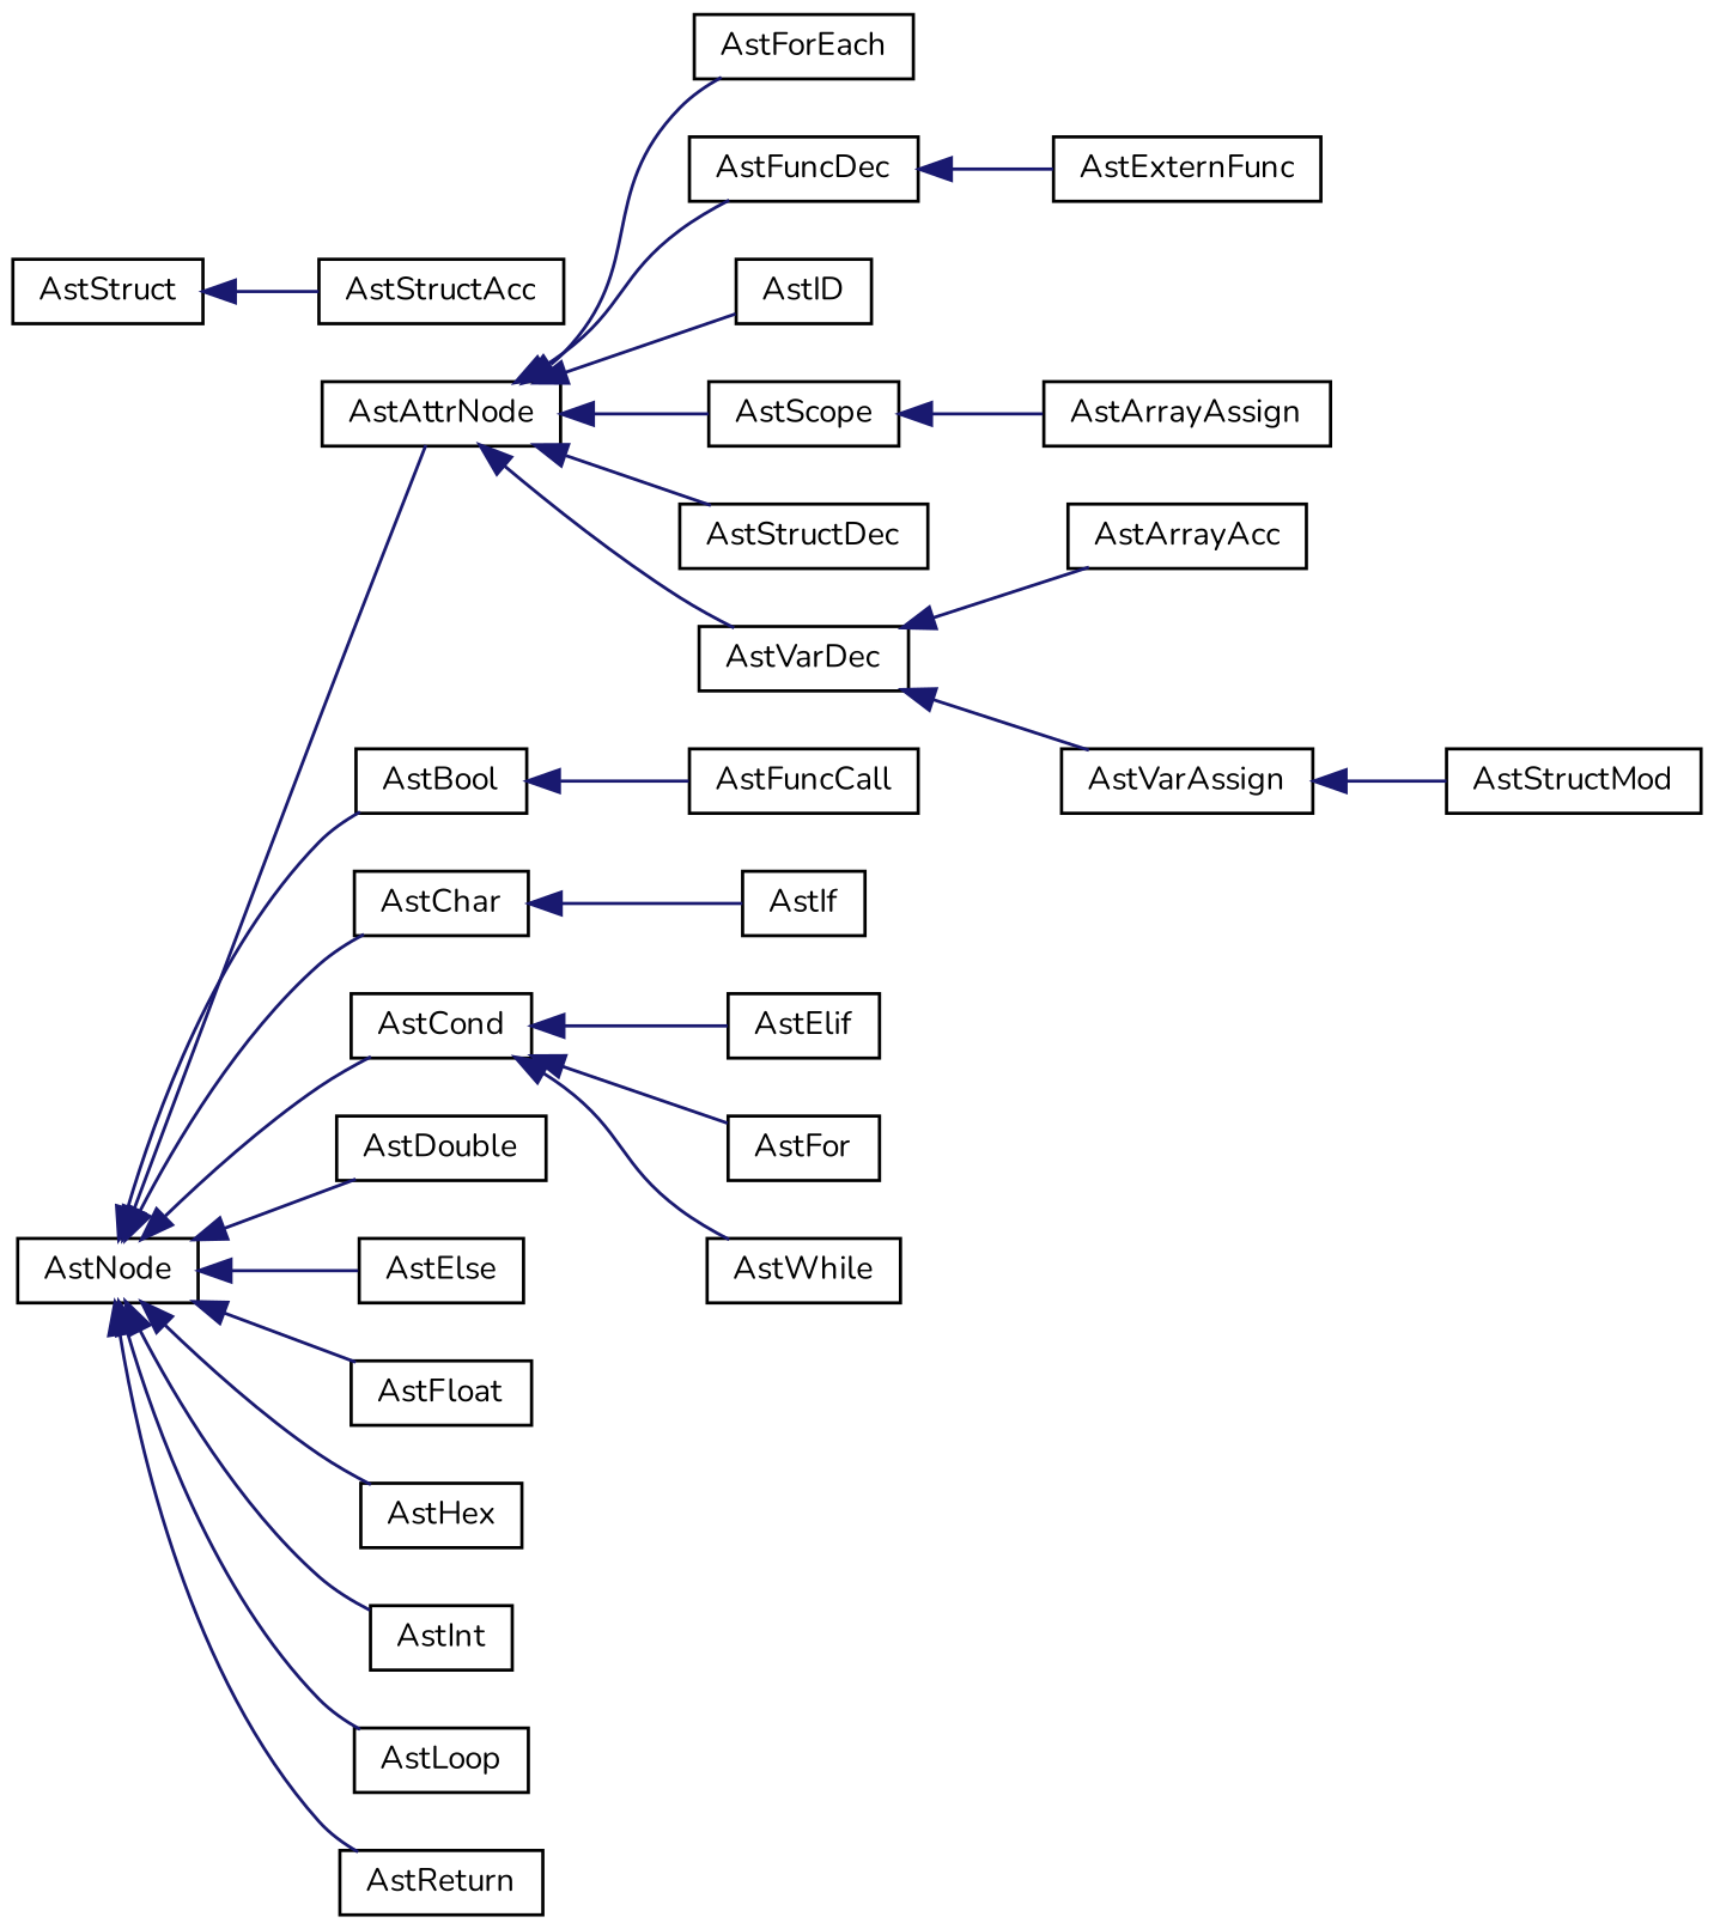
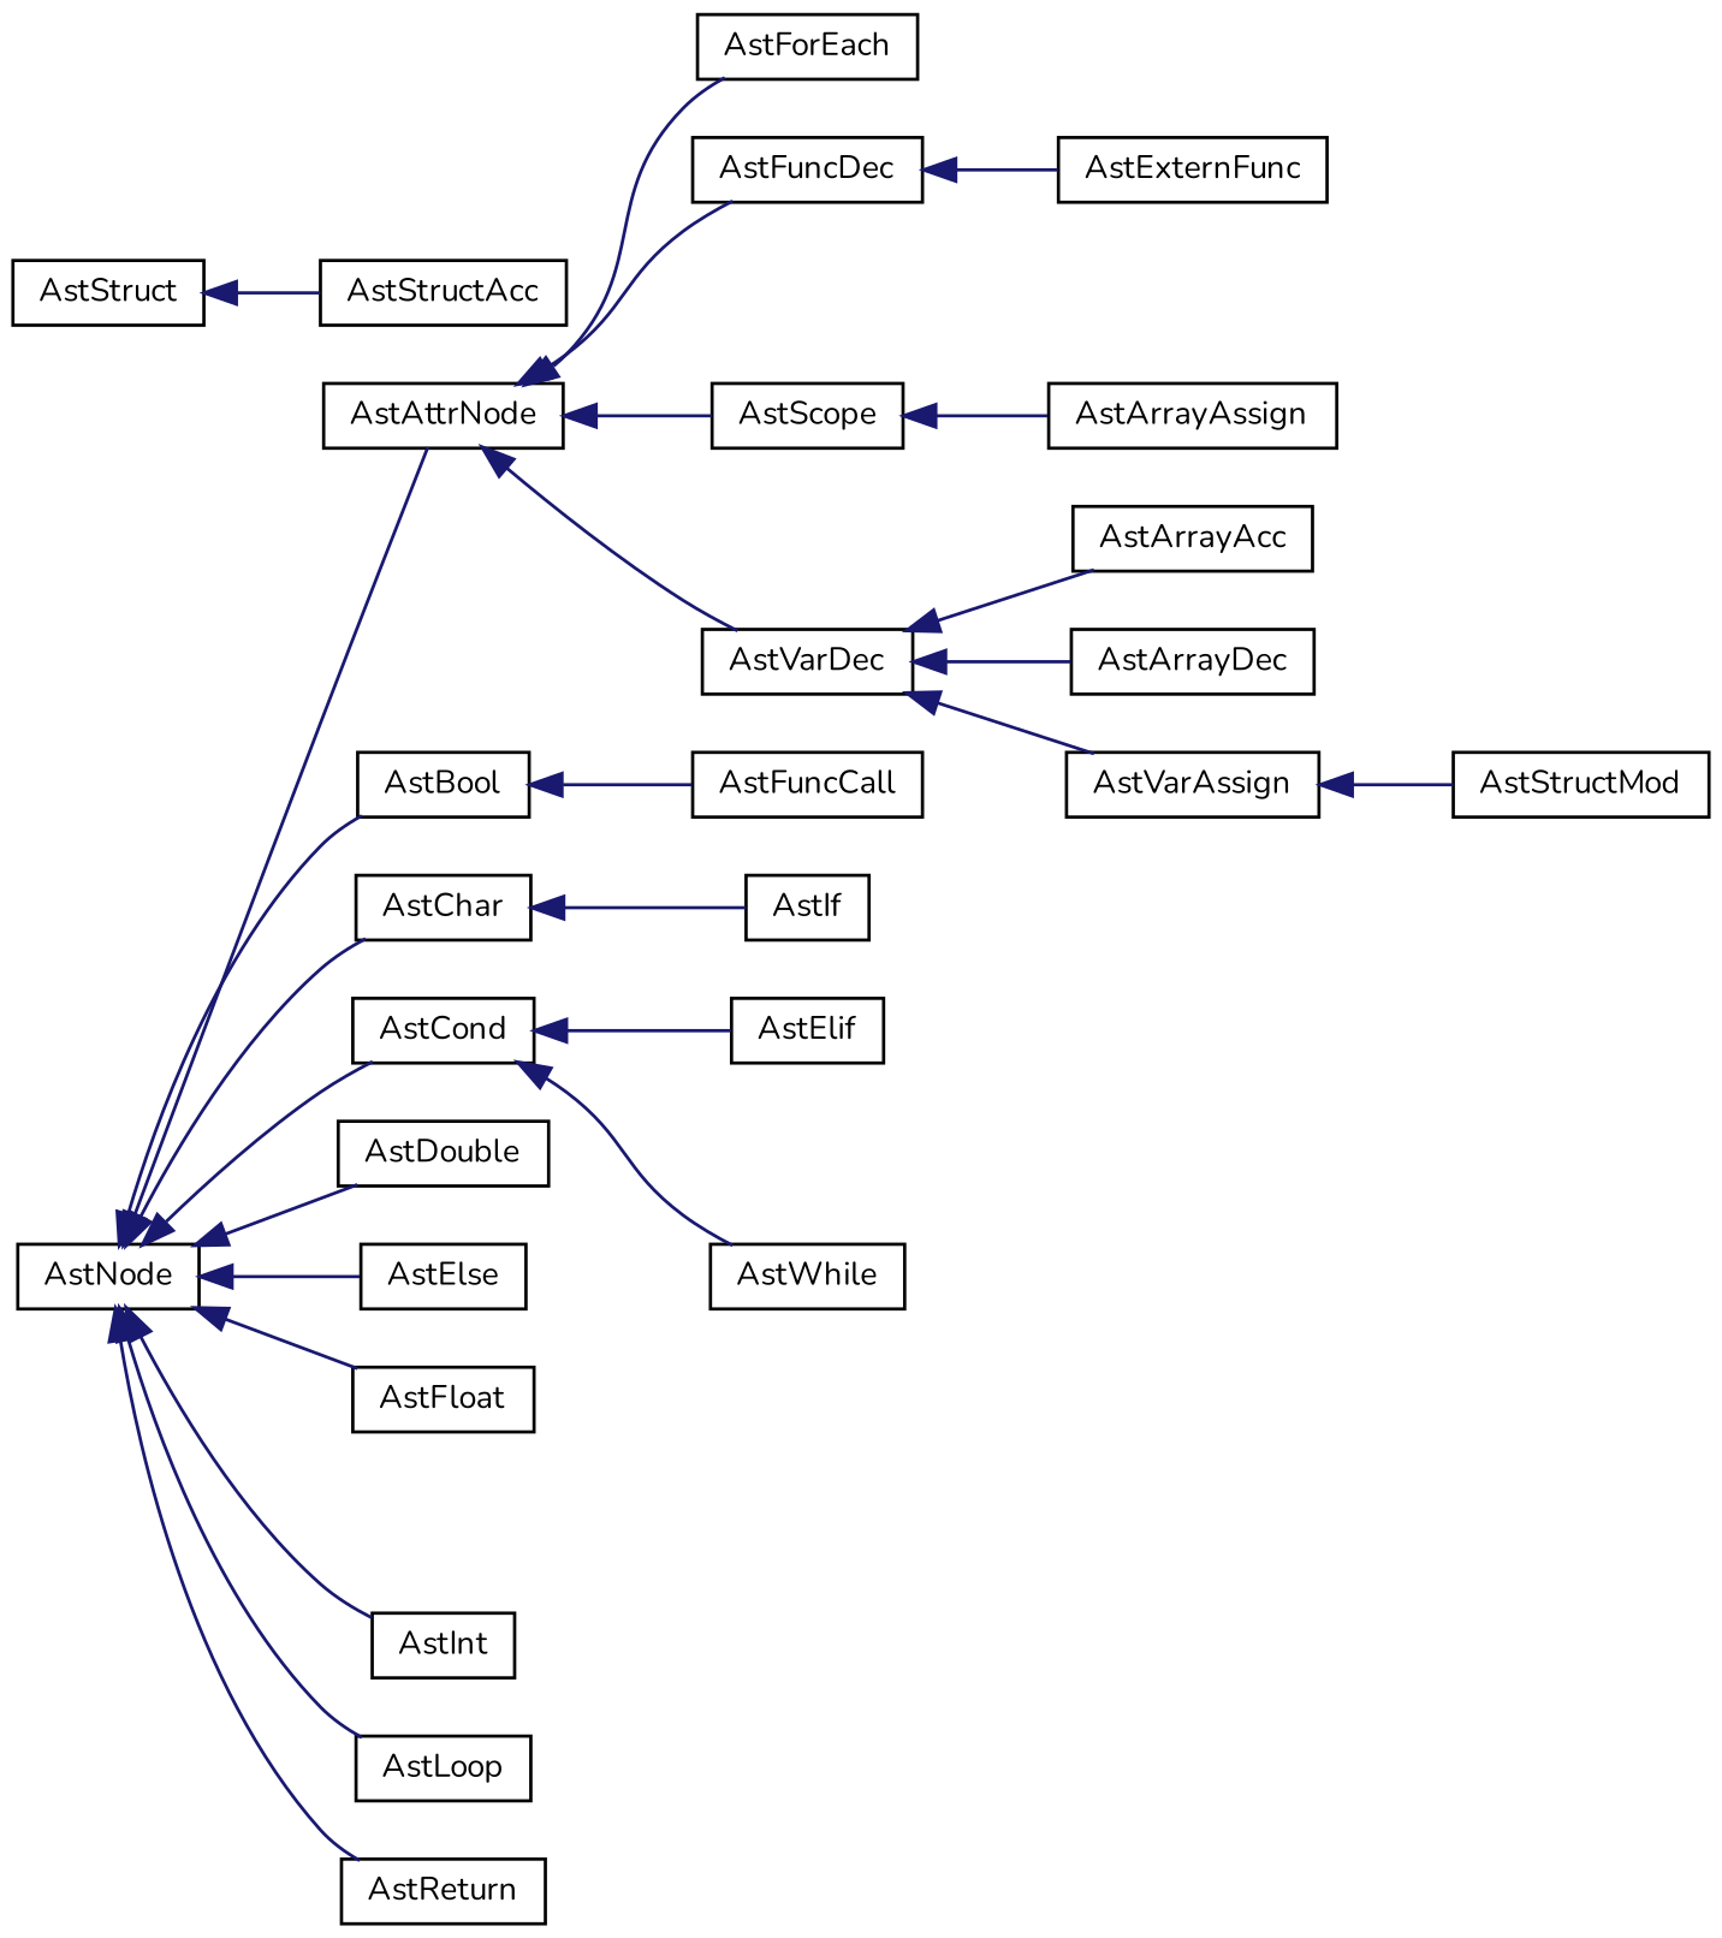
  digraph {
    fontname=Nunito
    rankdir=LR
    node [color=black fillcolor=white fontname=Nunito fontsize=10 shape=record style=filled]
    edge [color=midnightblue dir=back fontname=Nunito fontsize=10 labelfontname=Helvetica labelfontsize=10 style=solid]
    n1 [height=0.2 label=AstNode width=0.4]
    n2 [height=0.2 label=AstAttrNode width=0.4]
    n3 [height=0.2 label=AstBool width=0.4]
    n4 [height=0.2 label=AstChar width=0.4]
    n5 [height=0.2 label=AstCond width=0.4]
    n6 [height=0.2 label=AstDouble width=0.4]
    n7 [height=0.2 label=AstElse width=0.4]
    n8 [height=0.2 label=AstFloat width=0.4]
-   n9 [height=0.2 label=AstHex width=0.4]
    n10 [height=0.2 label=AstInt width=0.4]
    n11 [height=0.2 label=AstLoop width=0.4]
    n12 [height=0.2 label=AstReturn width=0.4]
    n13 [height=0.2 label=AstForEach width=0.4]
    n14 [height=0.2 label=AstFuncDec width=0.4]
-   n15 [height=0.2 label=AstID width=0.4]
    n16 [height=0.2 label=AstScope width=0.4]
-   n17 [height=0.2 label=AstStructDec width=0.4]
    n18 [height=0.2 label=AstVarDec width=0.4]
    n19 [height=0.2 label=AstFuncCall width=0.4]
    n20 [height=0.2 label=AstIf width=0.4]
    n21 [height=0.2 label=AstElif width=0.4]
-   n22 [height=0.2 label=AstFor width=0.4]
    n23 [height=0.2 label=AstWhile width=0.4]
    n24 [height=0.2 label=AstStruct width=0.4]
    n25 [height=0.2 label=AstStructAcc width=0.4]
    n26 [height=0.2 label=AstExternFunc width=0.4]
    n27 [height=0.2 label=AstArrayAssign width=0.4]
    n28 [height=0.2 label=AstArrayAcc width=0.4]
+   n29 [height=0.2 label=AstArrayDec width=0.4]
    n30 [height=0.2 label=AstVarAssign width=0.4]
    n31 [height=0.2 label=AstStructMod width=0.4]
    n1 -> n2
    n1 -> n3
    n1 -> n4
    n1 -> n5
    n1 -> n6
    n1 -> n7
    n1 -> n8
-   n1 -> n9
    n1 -> n10
    n1 -> n11
    n1 -> n12
    n2 -> n13
    n2 -> n14
-   n2 -> n15
    n2 -> n16
-   n2 -> n17
    n2 -> n18
    n3 -> n19
    n4 -> n20
    n5 -> n21
-   n5 -> n22
    n5 -> n23
    n14 -> n26
    n16 -> n27
    n18 -> n28
+   n18 -> n29
    n18 -> n30
    n24 -> n25
    n30 -> n31
  }
